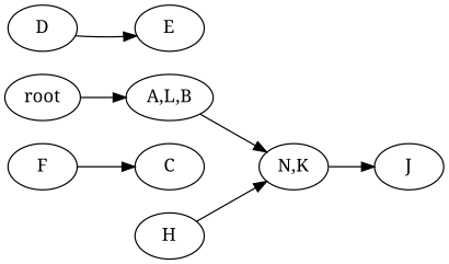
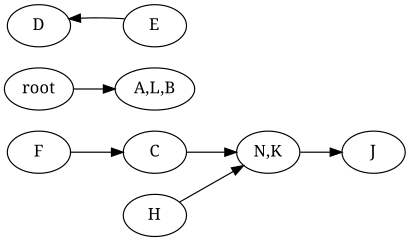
  strict digraph {
    fontname="Noto Serif"
    rankdir=LR
    node [fontname="Noto Serif"]
    edge [fontname="Noto Serif"]
    n1 [label=root]
    n2 [label="A,L,B"]
    n3 [label="N,K"]
    n4 [label=J]
    n5 [label=F]
    n6 [label=C]
    n7 [label=H]
    n8 [label=D]
    n9 [label=E]
    n1 -> n2
-   n2 -> n3
+   n6 -> n3
    n3 -> n4
    n5 -> n6
    n7 -> n3
-   n8 -> n9
+   n9 -> n8
  }
